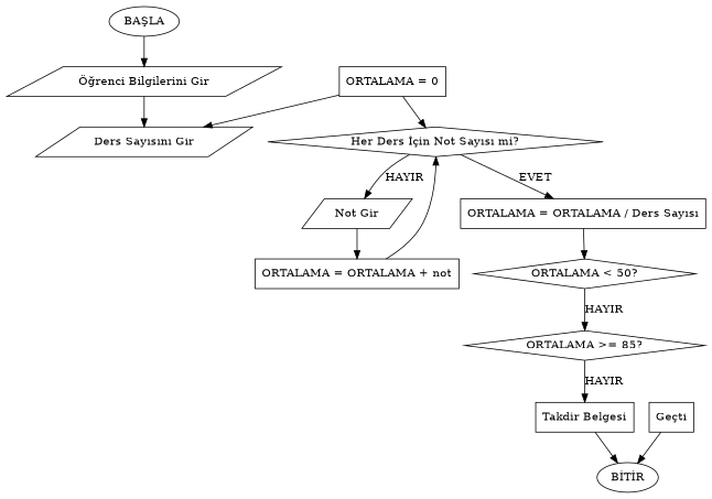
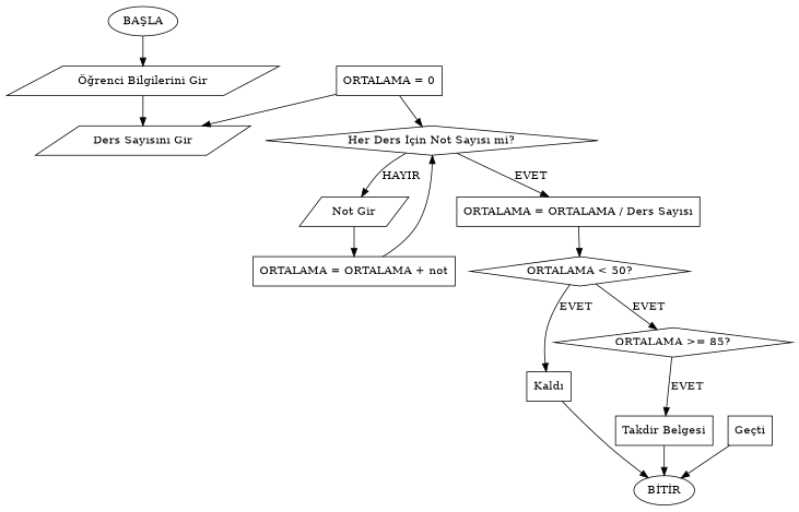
  digraph {
    rankdir=TB
    node [shape=box]
    n1 [label="BAŞLA" shape=oval]
    n2 [label="Öğrenci Bilgilerini Gir" shape=parallelogram]
    n3 [label="Ders Sayısını Gir" shape=parallelogram]
    n4 [label="ORTALAMA = 0"]
    n5 [label="Her Ders İçin Not Sayısı mi?" shape=diamond]
    n6 [label="Not Gir" shape=parallelogram]
    n7 [label="ORTALAMA = ORTALAMA / Ders Sayısı"]
    n8 [label="ORTALAMA = ORTALAMA + not"]
    n9 [label="ORTALAMA < 50?" shape=diamond]
+   n10 [label="Kaldı"]
    n11 [label="ORTALAMA >= 85?" shape=diamond]
    n12 [label="BİTİR" shape=oval]
    n13 [label="Takdir Belgesi"]
    n14 [label="Geçti"]
    n1 -> n2
    n2 -> n3
    n4 -> n3
    n4 -> n5
    n5 -> n6 [label=HAYIR]
    n5 -> n7 [label=EVET]
    n6 -> n8
    n7 -> n9
    n8 -> n5
-   n9 -> n11 [label=HAYIR]
-   n11 -> n13 [label=HAYIR]
+   n9 -> n10 [label=EVET]
+   n9 -> n11 [label=EVET]
+   n10 -> n12
+   n11 -> n13 [label=EVET]
    n13 -> n12
    n14 -> n12
  }
